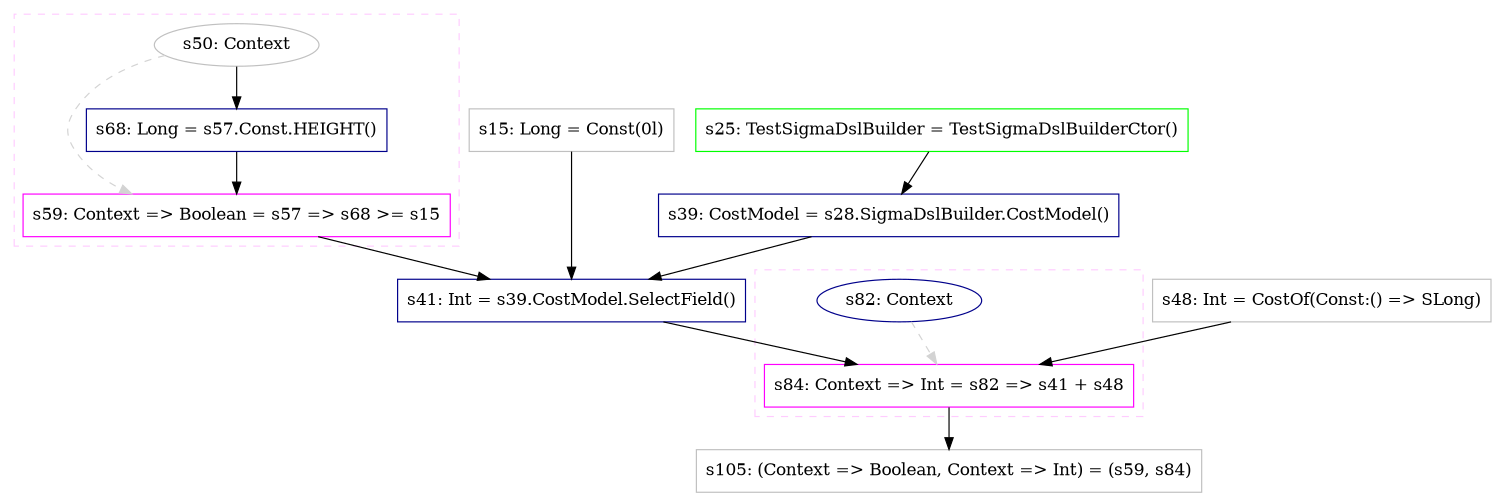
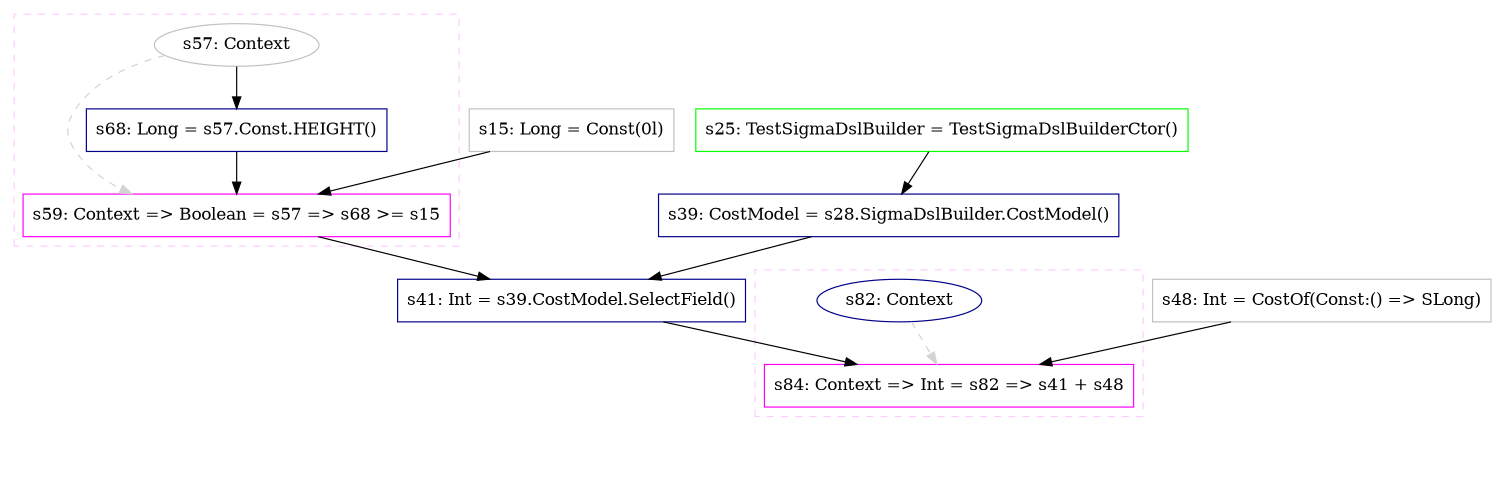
  digraph {
    concentrate=true
    node [color=gray fillcolor=white shape=box style=filled]
    edge [style=solid]
-   n1 [label="s50: Context" shape=oval]
+   n1 [label="s57: Context" shape=oval]
    n2 [color=magenta label="s59: Context => Boolean = s57 => s68 >= s15"]
    n3 [color=darkblue label="s68: Long = s57.Const.HEIGHT()"]
    n4 [color=darkblue label="s82: Context" shape=oval]
    n5 [color=magenta label="s84: Context => Int = s82 => s41 + s48"]
    n6 [color=darkblue label="s41: Int = s39.CostModel.SelectField()"]
-   n7 [label="s105: (Context => Boolean, Context => Int) = (s59, s84)"]
    n8 [label="s15: Long = Const(0l)"]
    n9 [color=green label="s25: TestSigmaDslBuilder = TestSigmaDslBuilderCtor()"]
    n10 [color=darkblue label="s39: CostModel = s28.SigmaDslBuilder.CostModel()"]
    n11 [label="s48: Int = CostOf(Const:() => SLong)"]
    subgraph cluster_1 {
      color="#FFCCFF"
      style=dashed
      n3
      subgraph sub_2 {
        color="#FFCCFF"
        rank=source
        style=dashed
        n1
      }
      subgraph sub_3 {
        color="#FFCCFF"
        rank=sink
        style=dashed
        n2
      }
    }
    subgraph cluster_4 {
      color="#FFCCFF"
      style=dashed
      subgraph sub_5 {
        color="#FFCCFF"
        rank=source
        style=dashed
        n4
      }
      subgraph sub_6 {
        color="#FFCCFF"
        rank=sink
        style=dashed
        n5
      }
    }
    n1 -> n2 [color=lightgray style=dashed weight=0]
    n1 -> n3
    n2 -> n6
    n3 -> n2
    n4 -> n5 [color=lightgray style=dashed weight=0]
-   n5 -> n7
    n6 -> n5
-   n8 -> n6
+   n8 -> n2
    n9 -> n10
    n10 -> n6
    n11 -> n5
  }
